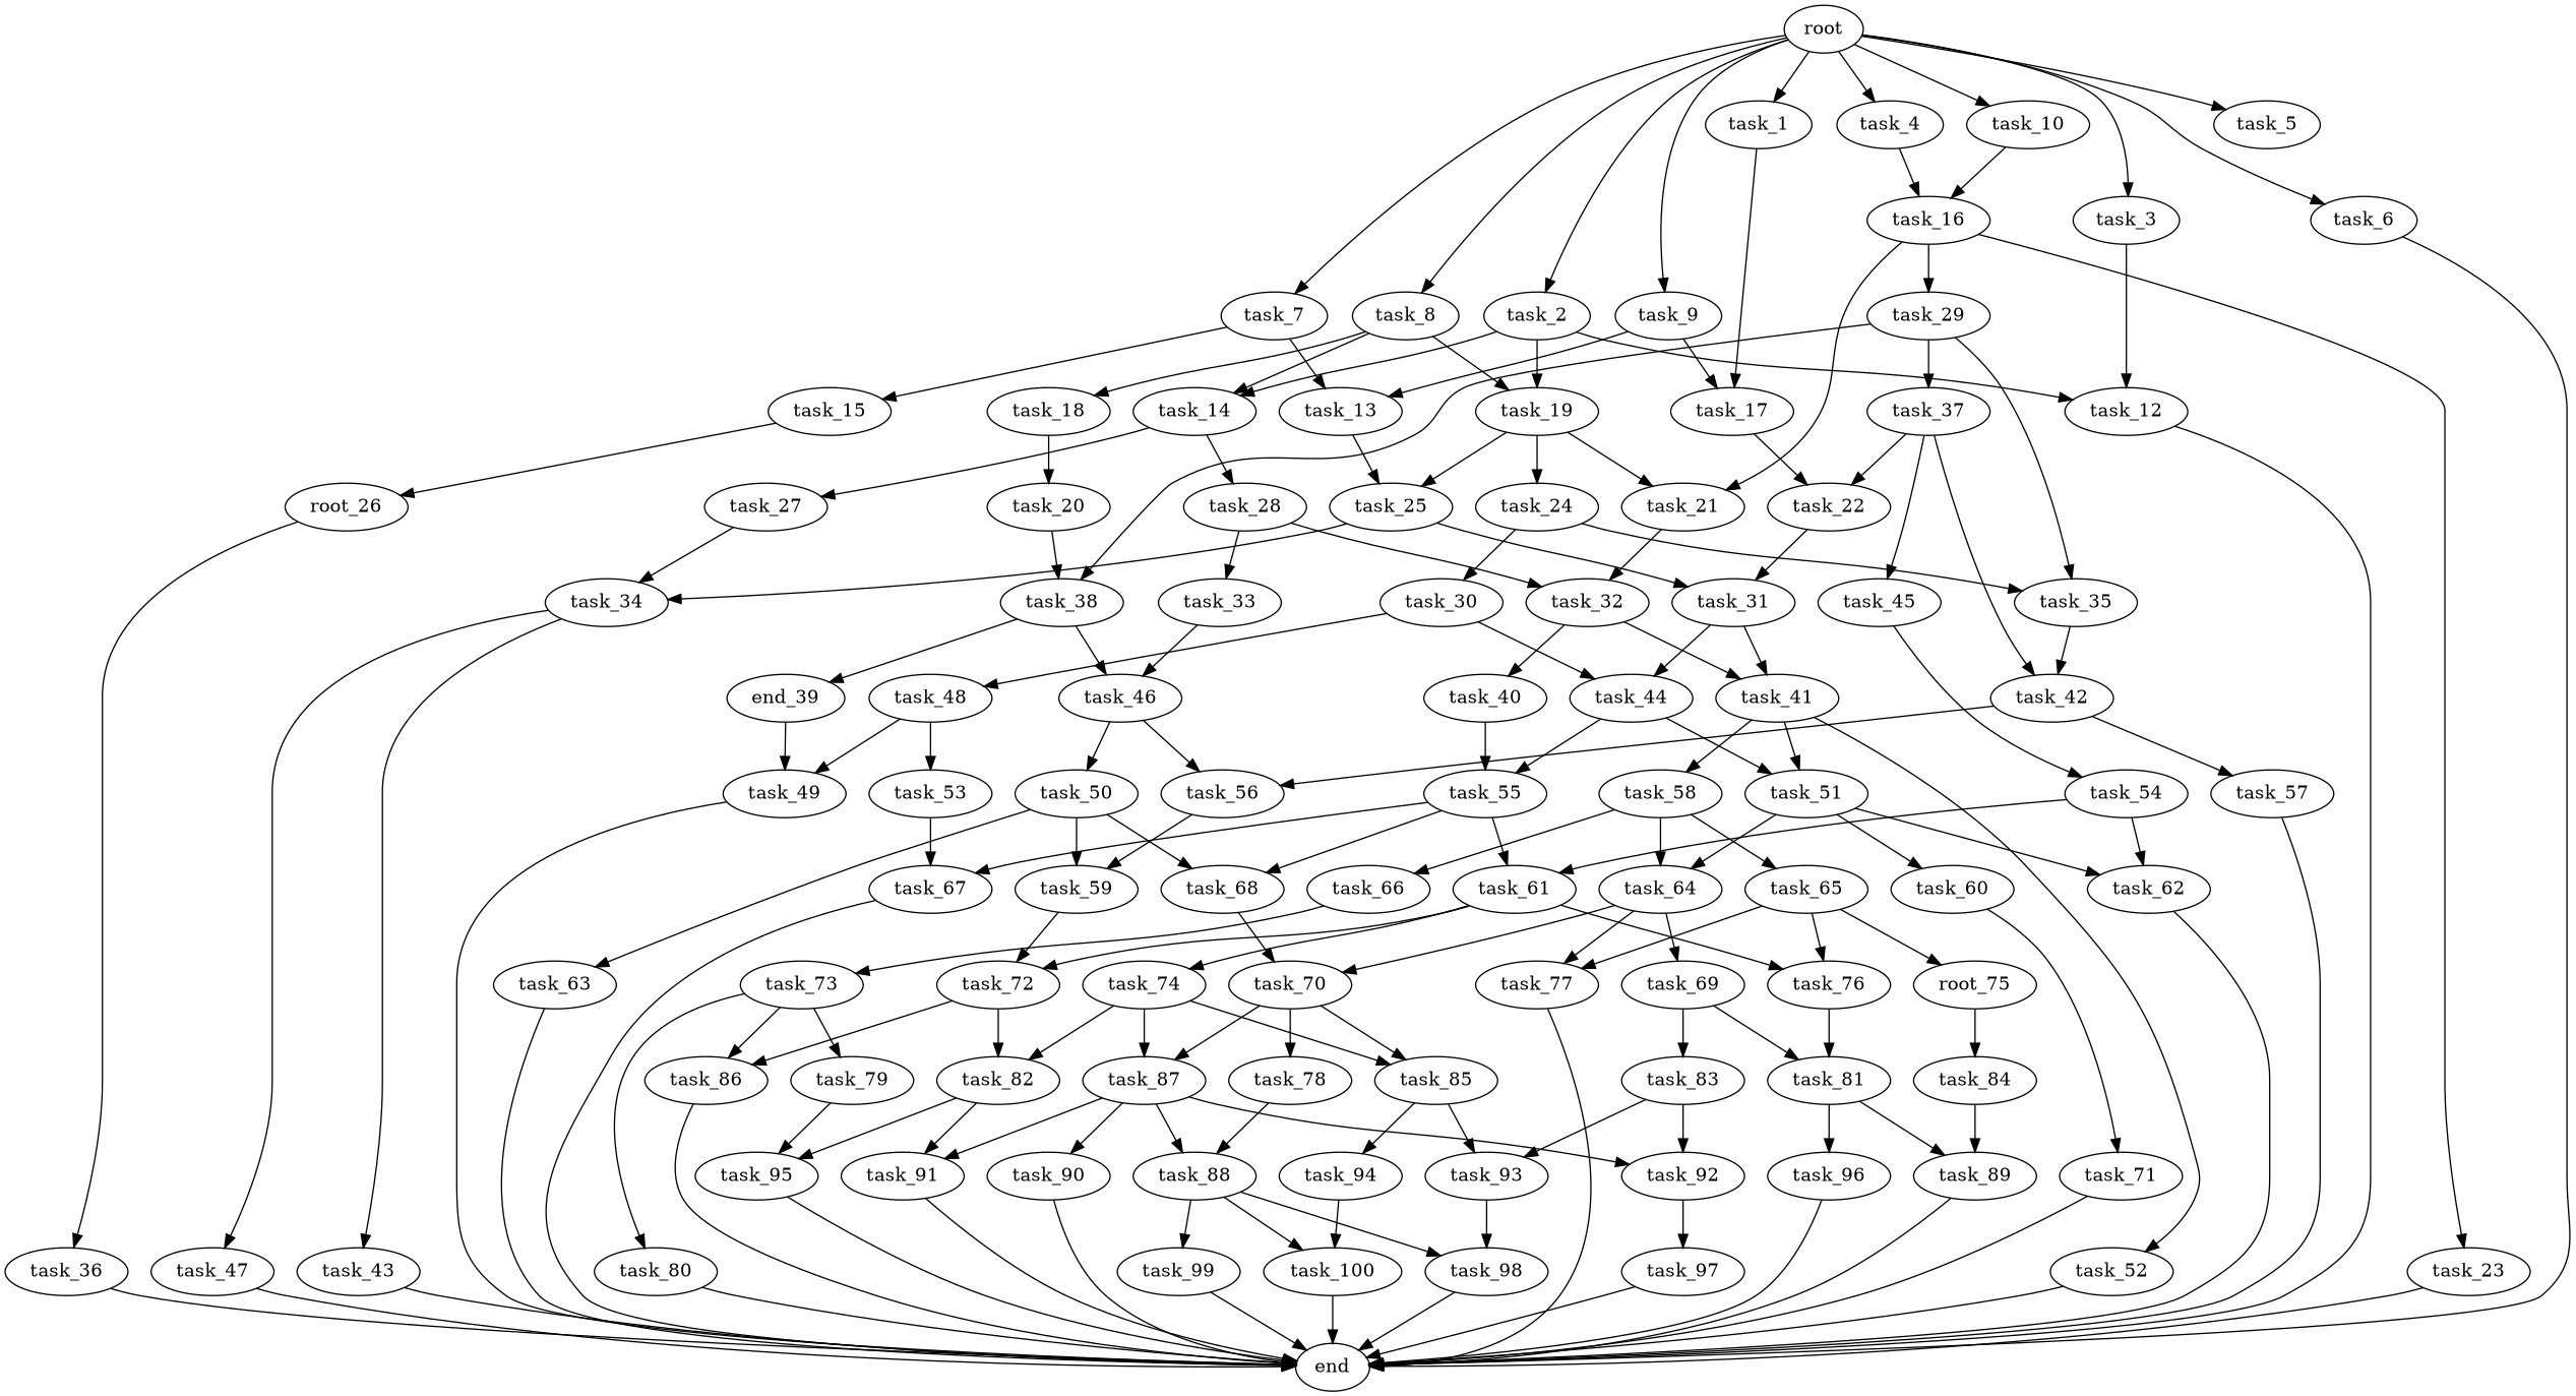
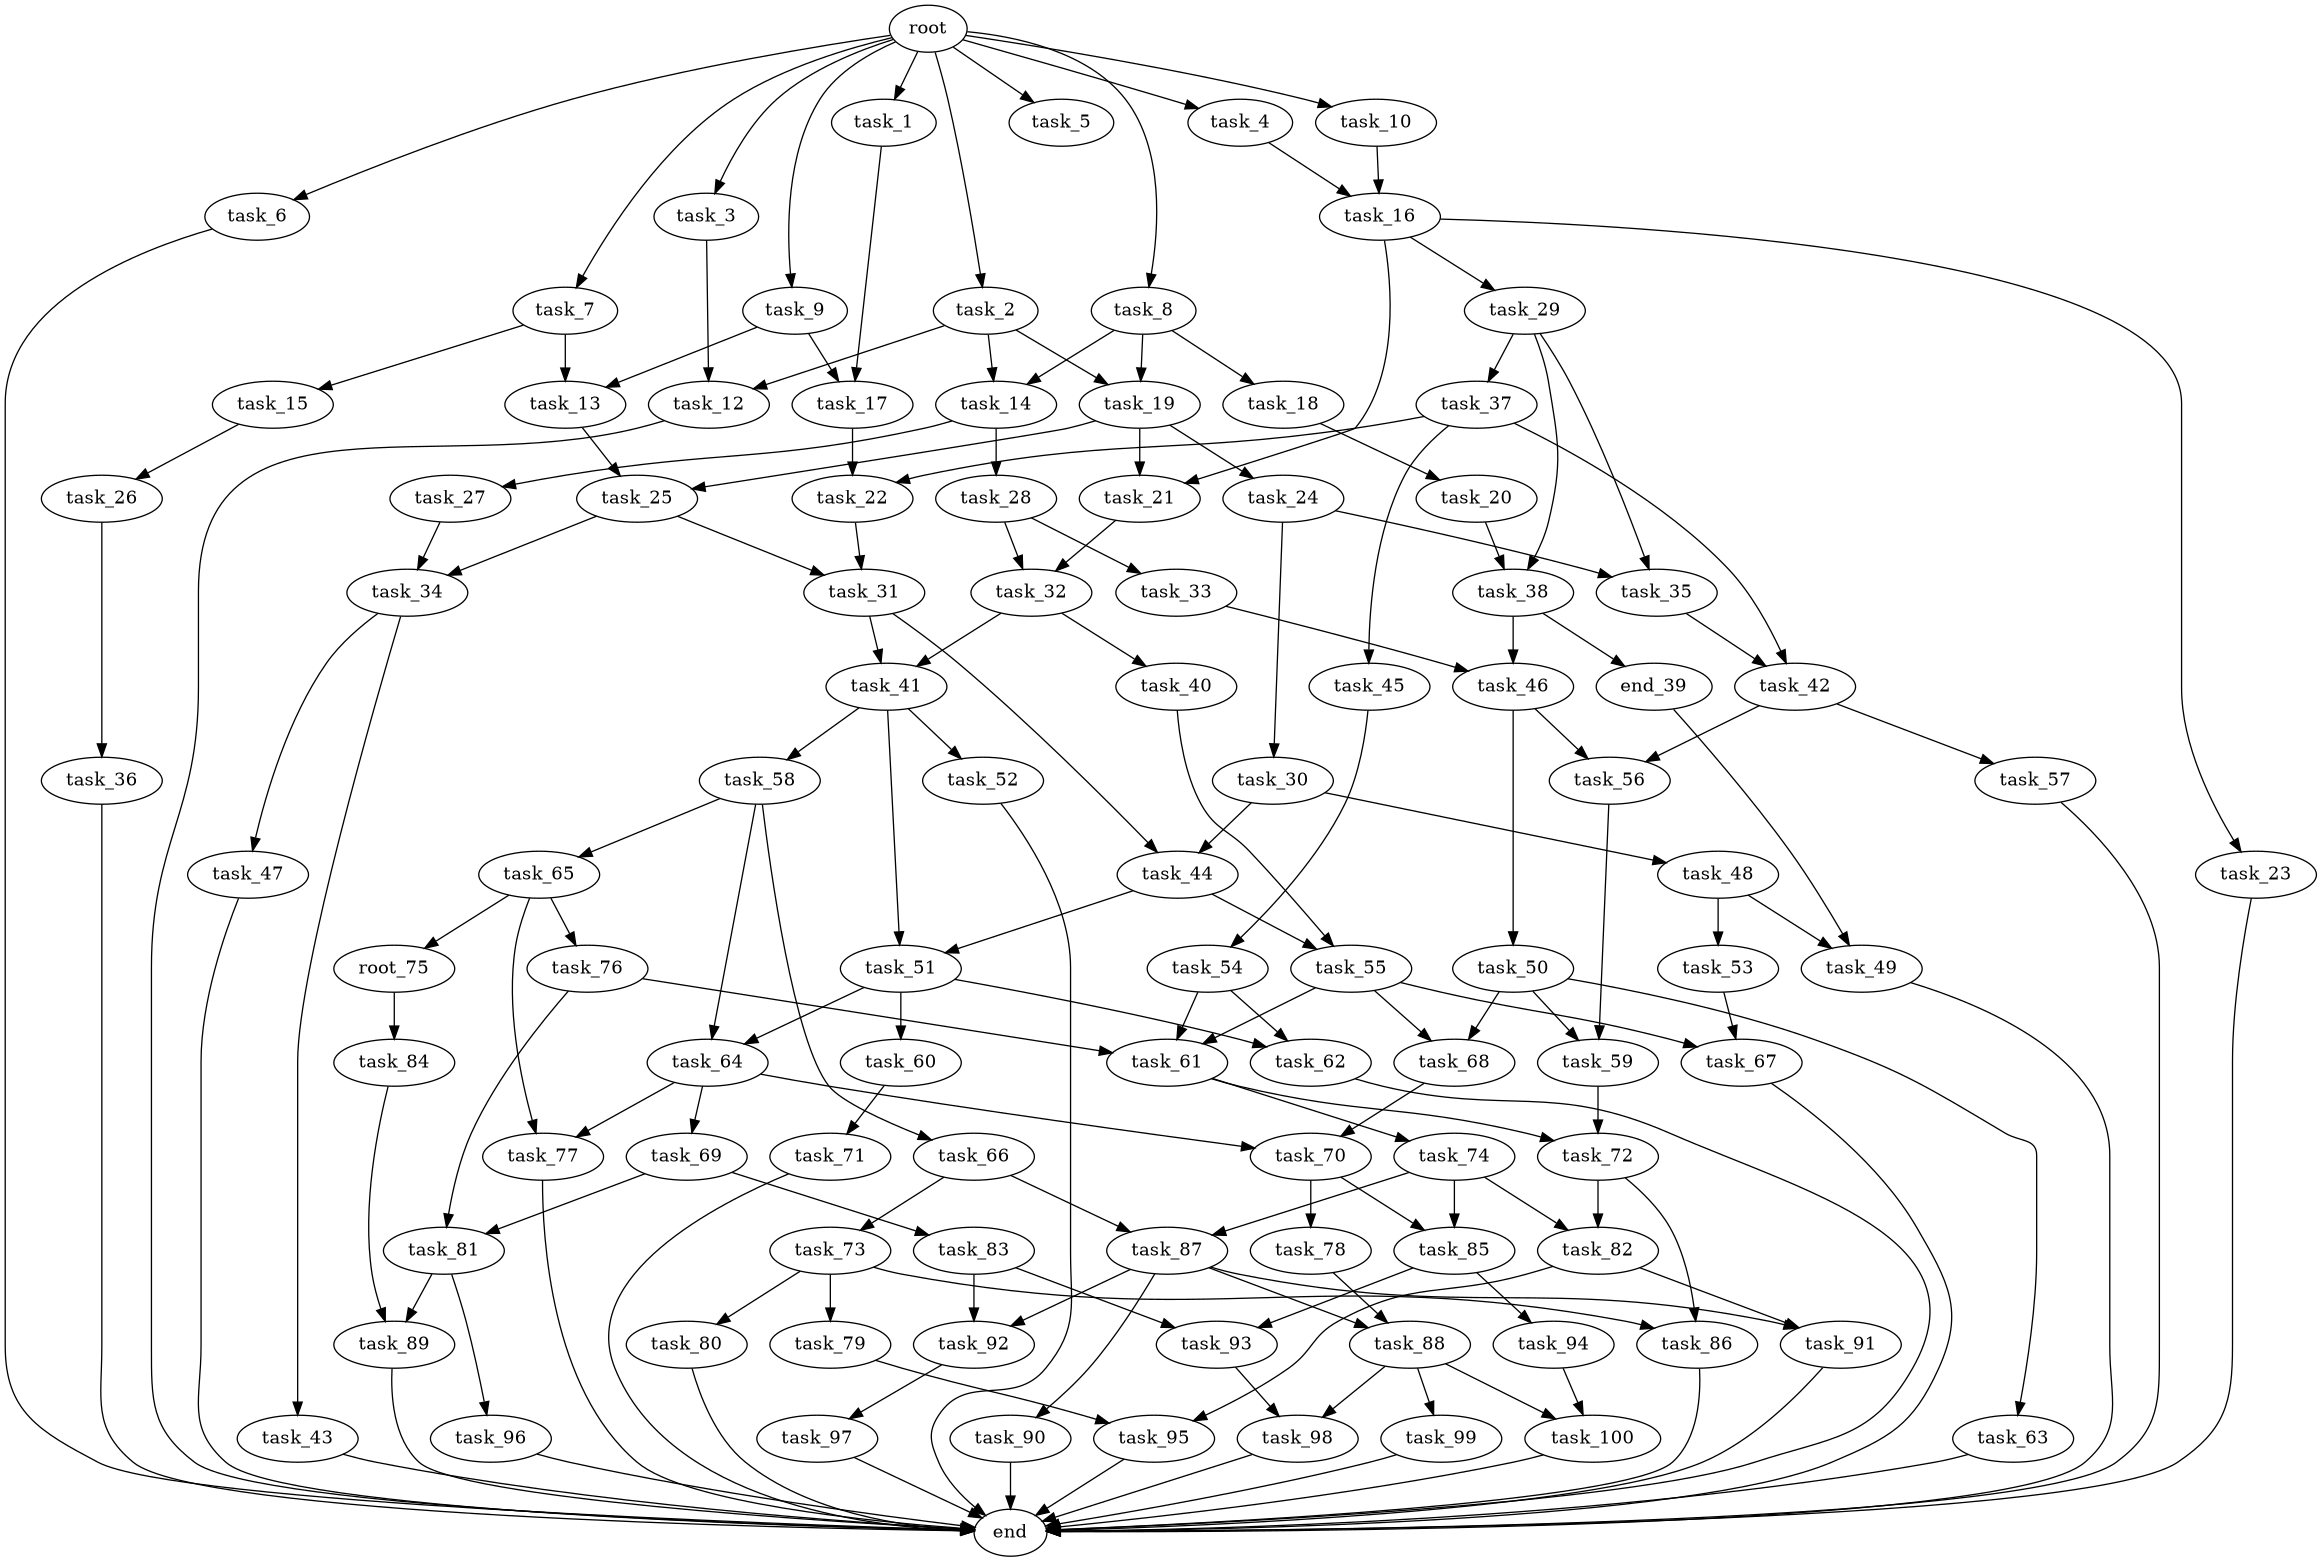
  digraph {
    task_19
    task_25
    task_21
    task_24
    task_34
    task_31
    task_32
    task_35
    task_30
    task_53
    task_67
    end
    task_69
    task_83
    task_81
    task_92
    task_93
    task_89
    task_96
    task_47
    task_43
    task_41
    task_44
    task_51
    task_60
    task_62
    task_64
    task_71
    task_70
    task_77
    task_61
    task_72
    task_76
    task_74
    task_86
    task_82
    task_87
    task_85
    task_91
    task_95
    task_59
    task_6
    root
    task_3
    task_9
    task_8
    task_7
    task_1
    task_5
    task_4
    task_2
    task_10
    task_12
    task_17
    task_13
    task_18
    task_14
    task_15
    task_16
    task_48
    task_49
    task_84
    task_54
    task_36
    task_97
    task_58
    task_66
    task_65
    task_73
    n70 [label=root_75]
    task_57
    task_22
    task_37
    task_42
    task_45
    task_28
    task_33
    task_40
    task_46
    task_52
    task_78
    task_88
    task_100
    task_98
    task_99
    task_94
    task_68
    task_90
    task_23
    task_20
    task_27
    task_56
    task_63
-   task_26 [label=root_26]
+   task_26
    task_38
    n96 [label=end_39]
    task_50
    task_55
    task_79
    task_29
    task_80
    task_19 -> task_25
    task_19 -> task_21
    task_19 -> task_24
    task_25 -> task_34
    task_25 -> task_31
    task_21 -> task_32
    task_24 -> task_35
    task_24 -> task_30
    task_34 -> task_47
    task_34 -> task_43
    task_31 -> task_41
    task_31 -> task_44
    task_32 -> task_41
    task_32 -> task_40
    task_35 -> task_42
    task_30 -> task_44
    task_30 -> task_48
    task_53 -> task_67
    task_67 -> end
    task_69 -> task_83
    task_69 -> task_81
    task_83 -> task_92
    task_83 -> task_93
    task_81 -> task_89
    task_81 -> task_96
    task_92 -> task_97
    task_93 -> task_98
    task_89 -> end
    task_96 -> end
    task_47 -> end
    task_43 -> end
    task_41 -> task_51
    task_41 -> task_58
    task_41 -> task_52
    task_44 -> task_51
    task_44 -> task_55
    task_51 -> task_60
    task_51 -> task_62
    task_51 -> task_64
    task_60 -> task_71
    task_62 -> end
    task_64 -> task_69
    task_64 -> task_70
    task_64 -> task_77
    task_71 -> end
-   task_70 -> task_87
+   task_66 -> task_87
    task_70 -> task_85
    task_70 -> task_78
    task_77 -> end
    task_61 -> task_72
-   task_61 -> task_76
+   task_76 -> task_61
    task_61 -> task_74
    task_72 -> task_86
    task_72 -> task_82
    task_76 -> task_81
    task_74 -> task_82
    task_74 -> task_87
    task_74 -> task_85
    task_86 -> end
    task_82 -> task_91
    task_82 -> task_95
    task_87 -> task_92
    task_87 -> task_91
    task_87 -> task_88
    task_87 -> task_90
    task_85 -> task_93
    task_85 -> task_94
    task_91 -> end
    task_95 -> end
    task_59 -> task_72
    task_6 -> end
    root -> task_6
    root -> task_3
    root -> task_9
    root -> task_8
    root -> task_7
    root -> task_1
    root -> task_5
    root -> task_4
    root -> task_2
    root -> task_10
    task_3 -> task_12
    task_9 -> task_17
    task_9 -> task_13
    task_8 -> task_19
    task_8 -> task_18
    task_8 -> task_14
    task_7 -> task_13
    task_7 -> task_15
    task_1 -> task_17
    task_4 -> task_16
    task_2 -> task_19
    task_2 -> task_12
    task_2 -> task_14
    task_10 -> task_16
    task_12 -> end
    task_17 -> task_22
    task_13 -> task_25
    task_18 -> task_20
    task_14 -> task_28
    task_14 -> task_27
    task_15 -> task_26
    task_16 -> task_21
    task_16 -> task_23
    task_16 -> task_29
    task_48 -> task_53
    task_48 -> task_49
    task_49 -> end
    task_84 -> task_89
    task_54 -> task_62
    task_54 -> task_61
    task_36 -> end
    task_97 -> end
    task_58 -> task_64
    task_58 -> task_66
    task_58 -> task_65
    task_66 -> task_73
    task_65 -> task_77
    task_65 -> task_76
    task_65 -> n70
    task_73 -> task_86
    task_73 -> task_79
    task_73 -> task_80
    n70 -> task_84
    task_57 -> end
    task_22 -> task_31
    task_37 -> task_22
    task_37 -> task_42
    task_37 -> task_45
    task_42 -> task_57
    task_42 -> task_56
    task_45 -> task_54
    task_28 -> task_32
    task_28 -> task_33
    task_33 -> task_46
    task_40 -> task_55
    task_46 -> task_56
    task_46 -> task_50
    task_52 -> end
    task_78 -> task_88
    task_88 -> task_100
    task_88 -> task_98
    task_88 -> task_99
    task_100 -> end
    task_98 -> end
    task_99 -> end
    task_94 -> task_100
    task_68 -> task_70
    task_90 -> end
    task_23 -> end
    task_20 -> task_38
    task_27 -> task_34
    task_56 -> task_59
    task_63 -> end
    task_26 -> task_36
    task_38 -> task_46
    task_38 -> n96
    n96 -> task_49
    task_50 -> task_59
    task_50 -> task_68
    task_50 -> task_63
    task_55 -> task_67
    task_55 -> task_61
    task_55 -> task_68
    task_79 -> task_95
    task_29 -> task_35
    task_29 -> task_37
    task_29 -> task_38
    task_80 -> end
  }
